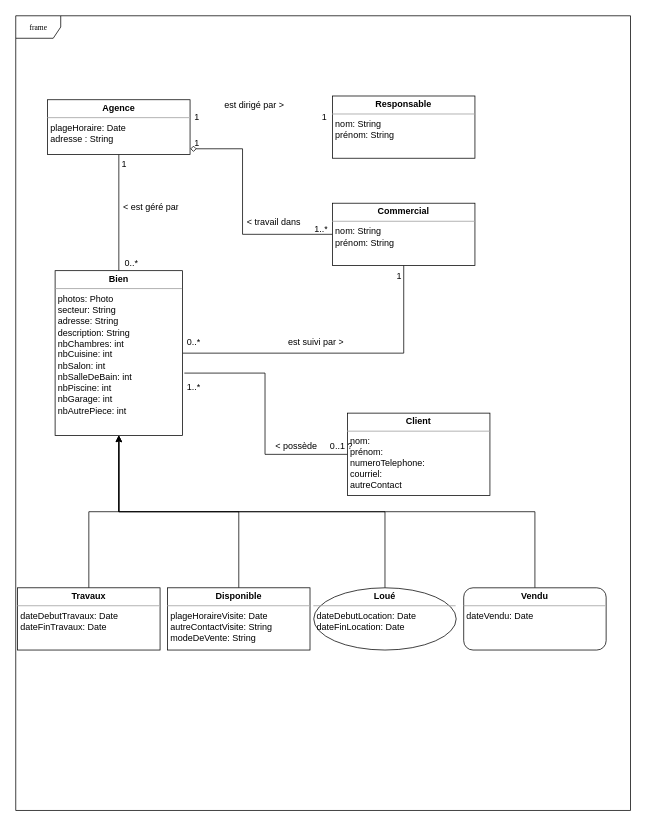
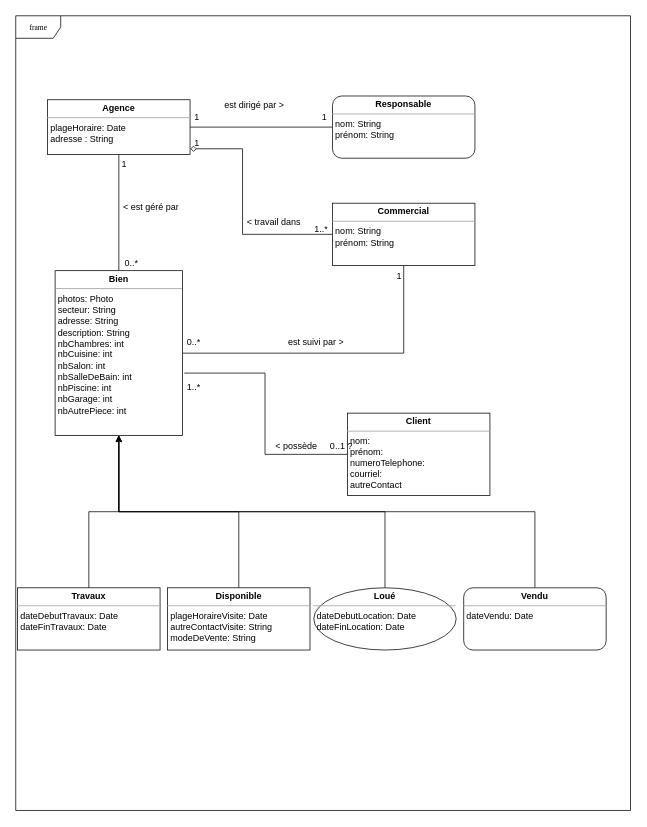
  <mxCell id="0" />
  <mxCell id="1" parent="0" />
  <mxCell id="2" value="frame" style="shape=umlFrame;whiteSpace=wrap;html=1;rounded=0;shadow=0;comic=0;labelBackgroundColor=none;strokeWidth=1;fontFamily=Verdana;fontSize=10;align=center;" parent="1" vertex="1"><mxGeometry x="20.5" y="20" width="820" height="1060" as="geometry" /></mxCell>
+ <mxCell id="3" value="" style="edgeStyle=orthogonalEdgeStyle;rounded=0;orthogonalLoop=1;jettySize=auto;html=1;endArrow=none;endFill=0;" parent="1" source="5" target="9" edge="1"><mxGeometry relative="1" as="geometry"><mxPoint x="368" y="168.5" as="targetPoint" /></mxGeometry></mxCell>
  <mxCell id="4" style="edgeStyle=orthogonalEdgeStyle;rounded=0;orthogonalLoop=1;jettySize=auto;html=1;exitX=0.5;exitY=1;exitDx=0;exitDy=0;entryX=0.5;entryY=0;entryDx=0;entryDy=0;endArrow=none;endFill=0;" parent="1" source="5" target="10" edge="1"><mxGeometry relative="1" as="geometry" /></mxCell>
  <mxCell id="5" value="&lt;p style=&quot;margin:0px;margin-top:4px;text-align:center;&quot;&gt;&lt;b&gt;Agence&lt;/b&gt;&lt;/p&gt;&lt;hr size=&quot;1&quot;&gt;&lt;p style=&quot;margin:0px;margin-left:4px;&quot;&gt;plageHoraire: Date&lt;/p&gt;&lt;p style=&quot;margin:0px;margin-left:4px;&quot;&gt;adresse : String&lt;br&gt;&lt;/p&gt;&lt;p style=&quot;margin:0px;margin-left:4px;&quot;&gt;&lt;br&gt;&lt;/p&gt;" style="verticalAlign=top;align=left;overflow=fill;fontSize=12;fontFamily=Helvetica;html=1;rounded=0;shadow=0;comic=0;labelBackgroundColor=none;strokeWidth=1" parent="1" vertex="1"><mxGeometry x="63" y="132" width="190" height="73" as="geometry" /></mxCell>
  <mxCell id="6" style="edgeStyle=orthogonalEdgeStyle;rounded=0;orthogonalLoop=1;jettySize=auto;html=1;exitX=0.5;exitY=1;exitDx=0;exitDy=0;entryX=1;entryY=0.5;entryDx=0;entryDy=0;endArrow=none;endFill=0;" parent="1" source="8" target="10" edge="1"><mxGeometry relative="1" as="geometry" /></mxCell>
  <mxCell id="7" style="edgeStyle=orthogonalEdgeStyle;rounded=0;orthogonalLoop=1;jettySize=auto;html=1;exitX=0;exitY=0.5;exitDx=0;exitDy=0;entryX=1.002;entryY=0.896;entryDx=0;entryDy=0;endArrow=diamond;endFill=0;entryPerimeter=0;" parent="1" source="8" target="5" edge="1"><mxGeometry relative="1" as="geometry"><Array as="points"><mxPoint x="323" y="312" /><mxPoint x="323" y="197" /></Array></mxGeometry></mxCell>
  <mxCell id="8" value="&lt;p style=&quot;margin:0px;margin-top:4px;text-align:center;&quot;&gt;&lt;b&gt;Commercial&lt;/b&gt;&lt;/p&gt;&lt;hr size=&quot;1&quot;&gt;&lt;p style=&quot;margin:0px;margin-left:4px;&quot;&gt;nom: String&lt;br&gt;&lt;/p&gt;&lt;p style=&quot;margin:0px;margin-left:4px;&quot;&gt;prénom: String&lt;/p&gt;&lt;p style=&quot;margin:0px;margin-left:4px;&quot;&gt;&lt;br&gt;&lt;/p&gt;&lt;p style=&quot;margin:0px;margin-left:4px;&quot;&gt;&lt;br&gt;&lt;/p&gt;" style="verticalAlign=top;align=left;overflow=fill;fontSize=12;fontFamily=Helvetica;html=1;rounded=0;shadow=0;comic=0;labelBackgroundColor=none;strokeWidth=1;direction=east;" parent="1" vertex="1"><mxGeometry x="443" y="270" width="190" height="83" as="geometry" /></mxCell>
- <mxCell id="9" value="&lt;p style=&quot;margin:0px;margin-top:4px;text-align:center;&quot;&gt;&lt;b&gt;Responsable&lt;/b&gt;&lt;/p&gt;&lt;hr size=&quot;1&quot;&gt;&lt;p style=&quot;margin:0px;margin-left:4px;&quot;&gt;nom: String&lt;br&gt;&lt;/p&gt;&lt;p style=&quot;margin:0px;margin-left:4px;&quot;&gt;prénom: String&lt;/p&gt;&lt;p style=&quot;margin:0px;margin-left:4px;&quot;&gt;&lt;br&gt;&lt;/p&gt;&lt;p style=&quot;margin:0px;margin-left:4px;&quot;&gt;&lt;br&gt;&lt;/p&gt;" style="verticalAlign=top;align=left;overflow=fill;fontSize=12;fontFamily=Helvetica;html=1;rounded=0;shadow=0;comic=0;labelBackgroundColor=none;strokeWidth=1" parent="1" vertex="1"><mxGeometry x="443" y="127" width="190" height="83" as="geometry" /></mxCell>
+ <mxCell id="9" value="&lt;p style=&quot;margin:0px;margin-top:4px;text-align:center;&quot;&gt;&lt;b&gt;Responsable&lt;/b&gt;&lt;/p&gt;&lt;hr size=&quot;1&quot;&gt;&lt;p style=&quot;margin:0px;margin-left:4px;&quot;&gt;nom: String&lt;br&gt;&lt;/p&gt;&lt;p style=&quot;margin:0px;margin-left:4px;&quot;&gt;prénom: String&lt;/p&gt;&lt;p style=&quot;margin:0px;margin-left:4px;&quot;&gt;&lt;br&gt;&lt;/p&gt;&lt;p style=&quot;margin:0px;margin-left:4px;&quot;&gt;&lt;br&gt;&lt;/p&gt;" style="verticalAlign=top;align=left;overflow=fill;fontSize=12;fontFamily=Helvetica;html=1;shadow=0;comic=0;labelBackgroundColor=none;strokeWidth=1;rounded=1;" parent="1" vertex="1"><mxGeometry x="443" y="127" width="190" height="83" as="geometry" /></mxCell>
  <mxCell id="10" value="&lt;p style=&quot;margin:0px;margin-top:4px;text-align:center;&quot;&gt;&lt;b&gt;Bien&lt;/b&gt;&lt;/p&gt;&lt;hr size=&quot;1&quot;&gt;&lt;p style=&quot;margin:0px;margin-left:4px;&quot;&gt;&lt;span style=&quot;background-color: initial;&quot;&gt;photos: Photo&lt;/span&gt;&lt;/p&gt;&lt;p style=&quot;margin:0px;margin-left:4px;&quot;&gt;&lt;span style=&quot;line-height: 116%;&quot;&gt;&lt;font style=&quot;font-size: 12px;&quot;&gt;secteur: String&lt;br&gt;adresse: String&lt;/font&gt;&lt;/span&gt;&lt;/p&gt;&lt;p style=&quot;margin:0px;margin-left:4px;&quot;&gt;&lt;span style=&quot;line-height: 116%;&quot;&gt;&lt;font style=&quot;font-size: 12px;&quot;&gt;description: String&lt;/font&gt;&lt;/span&gt;&lt;/p&gt;&lt;p style=&quot;margin:0px;margin-left:4px;&quot;&gt;&lt;span style=&quot;line-height: 116%;&quot;&gt;&lt;font style=&quot;font-size: 12px;&quot;&gt;nbChambres: int&lt;/font&gt;&lt;/span&gt;&lt;/p&gt;&lt;p style=&quot;margin:0px;margin-left:4px;&quot;&gt;&lt;span style=&quot;line-height: 116%;&quot;&gt;&lt;font style=&quot;font-size: 12px;&quot;&gt;nbCuisine: int&lt;/font&gt;&lt;/span&gt;&lt;/p&gt;&lt;p style=&quot;margin:0px;margin-left:4px;&quot;&gt;&lt;span style=&quot;line-height: 116%;&quot;&gt;&lt;font style=&quot;font-size: 12px;&quot;&gt;nbSalon: int&amp;nbsp;&lt;/font&gt;&lt;/span&gt;&lt;/p&gt;&lt;p style=&quot;margin:0px;margin-left:4px;&quot;&gt;&lt;font style=&quot;font-size: 12px;&quot;&gt;&lt;span style=&quot;line-height: 116%;&quot;&gt;nbSalleDeBain: int&amp;nbsp;&lt;/span&gt;&lt;/font&gt;&lt;/p&gt;&lt;p style=&quot;margin:0px;margin-left:4px;&quot;&gt;&lt;span style=&quot;background-color: initial;&quot;&gt;nbPiscine: int&lt;/span&gt;&lt;br&gt;&lt;/p&gt;&lt;p style=&quot;margin:0px;margin-left:4px;&quot;&gt;&lt;font style=&quot;font-size: 12px;&quot;&gt;&lt;span style=&quot;line-height: 116%;&quot;&gt;nbGarage: int&lt;/span&gt;&lt;/font&gt;&lt;/p&gt;&lt;p style=&quot;margin:0px;margin-left:4px;&quot;&gt;&lt;font style=&quot;font-size: 12px;&quot;&gt;&lt;span style=&quot;line-height: 116%;&quot;&gt;&lt;/span&gt;&lt;/font&gt;&lt;/p&gt;&lt;p style=&quot;margin: 0px 0px 0px 4px;&quot;&gt;&lt;span style=&quot;line-height: 13.92px;&quot;&gt;nbAutrePiece: int&lt;/span&gt;&lt;/p&gt;&lt;div&gt;&lt;span style=&quot;line-height: 13.92px;&quot;&gt;&lt;br&gt;&lt;/span&gt;&lt;/div&gt;" style="verticalAlign=top;align=left;overflow=fill;fontSize=12;fontFamily=Helvetica;html=1;rounded=0;shadow=0;comic=0;labelBackgroundColor=none;strokeWidth=1" parent="1" vertex="1"><mxGeometry x="73" y="360" width="170" height="220" as="geometry" /></mxCell>
  <mxCell id="11" style="edgeStyle=orthogonalEdgeStyle;rounded=0;orthogonalLoop=1;jettySize=auto;html=1;exitX=0;exitY=0.5;exitDx=0;exitDy=0;entryX=1.014;entryY=0.621;entryDx=0;entryDy=0;entryPerimeter=0;endArrow=none;endFill=0;" parent="1" source="12" target="10" edge="1"><mxGeometry relative="1" as="geometry"><Array as="points" /></mxGeometry></mxCell>
  <mxCell id="12" value="&lt;p style=&quot;margin:0px;margin-top:4px;text-align:center;&quot;&gt;&lt;b&gt;Client&lt;/b&gt;&lt;/p&gt;&lt;hr size=&quot;1&quot;&gt;&lt;p style=&quot;margin:0px;margin-left:4px;&quot;&gt;nom:&lt;/p&gt;&lt;p style=&quot;margin:0px;margin-left:4px;&quot;&gt;prénom:&lt;/p&gt;&lt;p style=&quot;margin:0px;margin-left:4px;&quot;&gt;numeroTelephone:&lt;/p&gt;&lt;p style=&quot;margin:0px;margin-left:4px;&quot;&gt;courriel:&lt;/p&gt;&lt;p style=&quot;margin:0px;margin-left:4px;&quot;&gt;autreContact&lt;/p&gt;&lt;p style=&quot;margin:0px;margin-left:4px;&quot;&gt;&lt;br&gt;&lt;/p&gt;&lt;p style=&quot;margin:0px;margin-left:4px;&quot;&gt;&lt;br&gt;&lt;/p&gt;" style="verticalAlign=top;align=left;overflow=fill;fontSize=12;fontFamily=Helvetica;html=1;rounded=0;shadow=0;comic=0;labelBackgroundColor=none;strokeWidth=1" parent="1" vertex="1"><mxGeometry x="463" y="550" width="190" height="110" as="geometry" /></mxCell>
  <mxCell id="13" style="edgeStyle=orthogonalEdgeStyle;rounded=0;orthogonalLoop=1;jettySize=auto;html=1;exitX=0.5;exitY=0;exitDx=0;exitDy=0;entryX=0.5;entryY=1;entryDx=0;entryDy=0;" parent="1" source="14" target="10" edge="1"><mxGeometry relative="1" as="geometry" /></mxCell>
  <mxCell id="14" value="&lt;p style=&quot;margin:0px;margin-top:4px;text-align:center;&quot;&gt;&lt;b&gt;Disponible&lt;/b&gt;&lt;br&gt;&lt;/p&gt;&lt;hr size=&quot;1&quot;&gt;&lt;p style=&quot;margin:0px;margin-left:4px;&quot;&gt;&lt;span style=&quot;background-color: initial;&quot;&gt;plageHoraireVisite: Date&lt;/span&gt;&lt;br&gt;&lt;/p&gt;&lt;p style=&quot;margin:0px;margin-left:4px;&quot;&gt;&lt;span style=&quot;background-color: initial;&quot;&gt;autreContactVisite: String&lt;/span&gt;&lt;/p&gt;&lt;p style=&quot;margin:0px;margin-left:4px;&quot;&gt;&lt;span style=&quot;background-color: initial;&quot;&gt;modeDeVente: String&lt;/span&gt;&lt;/p&gt;&lt;p style=&quot;margin:0px;margin-left:4px;&quot;&gt;&lt;br&gt;&lt;/p&gt;&lt;p style=&quot;margin:0px;margin-left:4px;&quot;&gt;&lt;br&gt;&lt;/p&gt;" style="verticalAlign=top;align=left;overflow=fill;fontSize=12;fontFamily=Helvetica;html=1;rounded=0;shadow=0;comic=0;labelBackgroundColor=none;strokeWidth=1" parent="1" vertex="1"><mxGeometry x="223" y="783" width="190" height="83" as="geometry" /></mxCell>
  <mxCell id="15" style="edgeStyle=orthogonalEdgeStyle;rounded=0;orthogonalLoop=1;jettySize=auto;html=1;exitX=0.5;exitY=0;exitDx=0;exitDy=0;" parent="1" source="16" target="10" edge="1"><mxGeometry relative="1" as="geometry" /></mxCell>
  <mxCell id="16" value="&lt;p style=&quot;margin:0px;margin-top:4px;text-align:center;&quot;&gt;&lt;b&gt;Travaux&lt;/b&gt;&lt;br&gt;&lt;/p&gt;&lt;hr size=&quot;1&quot;&gt;&lt;p style=&quot;margin:0px;margin-left:4px;&quot;&gt;dateDebutTravaux: Date&lt;/p&gt;&lt;p style=&quot;margin:0px;margin-left:4px;&quot;&gt;dateFinTravaux: Date&amp;nbsp;&lt;/p&gt;&lt;p style=&quot;margin:0px;margin-left:4px;&quot;&gt;&lt;br&gt;&lt;/p&gt;" style="verticalAlign=top;align=left;overflow=fill;fontSize=12;fontFamily=Helvetica;html=1;rounded=0;shadow=0;comic=0;labelBackgroundColor=none;strokeWidth=1" parent="1" vertex="1"><mxGeometry x="23" y="783" width="190" height="83" as="geometry" /></mxCell>
  <mxCell id="17" value="est suivi par &amp;gt;" style="text;strokeColor=none;fillColor=none;align=left;verticalAlign=middle;spacingLeft=4;spacingRight=4;overflow=hidden;points=[[0,0.5],[1,0.5]];portConstraint=eastwest;rotatable=0;whiteSpace=wrap;html=1;" parent="1" vertex="1"><mxGeometry x="378" y="440" width="95" height="30" as="geometry" /></mxCell>
  <mxCell id="18" value="&amp;lt; possède" style="text;strokeColor=none;fillColor=none;align=left;verticalAlign=middle;spacingLeft=4;spacingRight=4;overflow=hidden;points=[[0,0.5],[1,0.5]];portConstraint=eastwest;rotatable=0;whiteSpace=wrap;html=1;" parent="1" vertex="1"><mxGeometry x="361" y="580" width="80" height="30" as="geometry" /></mxCell>
  <mxCell id="19" style="edgeStyle=orthogonalEdgeStyle;rounded=0;orthogonalLoop=1;jettySize=auto;html=1;exitX=0.5;exitY=0;exitDx=0;exitDy=0;" parent="1" source="20" target="10" edge="1"><mxGeometry relative="1" as="geometry" /></mxCell>
  <mxCell id="20" value="&lt;p style=&quot;margin:0px;margin-top:4px;text-align:center;&quot;&gt;&lt;b&gt;Vendu&lt;/b&gt;&lt;br&gt;&lt;/p&gt;&lt;hr size=&quot;1&quot;&gt;&lt;p style=&quot;margin: 0px 0px 0px 4px;&quot;&gt;dateVendu: Date&lt;/p&gt;&lt;div&gt;&lt;br&gt;&lt;/div&gt;&lt;p style=&quot;margin:0px;margin-left:4px;&quot;&gt;&lt;br&gt;&lt;/p&gt;&lt;p style=&quot;margin:0px;margin-left:4px;&quot;&gt;&lt;br&gt;&lt;/p&gt;" style="verticalAlign=top;align=left;overflow=fill;fontSize=12;fontFamily=Helvetica;html=1;shadow=0;comic=0;labelBackgroundColor=none;strokeWidth=1;rounded=1;" parent="1" vertex="1"><mxGeometry x="618" y="783" width="190" height="83" as="geometry" /></mxCell>
  <mxCell id="21" style="edgeStyle=orthogonalEdgeStyle;rounded=0;orthogonalLoop=1;jettySize=auto;html=1;exitX=0.5;exitY=0;exitDx=0;exitDy=0;" parent="1" source="22" target="10" edge="1"><mxGeometry relative="1" as="geometry" /></mxCell>
  <mxCell id="22" value="&lt;p style=&quot;margin:0px;margin-top:4px;text-align:center;&quot;&gt;&lt;b&gt;Loué&lt;/b&gt;&lt;/p&gt;&lt;hr size=&quot;1&quot;&gt;&lt;p style=&quot;margin:0px;margin-left:4px;&quot;&gt;dateDebutLocation: Date&lt;/p&gt;&lt;p style=&quot;margin:0px;margin-left:4px;&quot;&gt;dateFinLocation: Date&lt;/p&gt;&lt;p style=&quot;margin:0px;margin-left:4px;&quot;&gt;&lt;br&gt;&lt;/p&gt;&lt;p style=&quot;margin:0px;margin-left:4px;&quot;&gt;&lt;br&gt;&lt;/p&gt;" style="ellipse;verticalAlign=top;align=left;overflow=fill;fontSize=12;fontFamily=Helvetica;html=1;shadow=0;comic=0;labelBackgroundColor=none;strokeWidth=1;" parent="1" vertex="1"><mxGeometry x="418" y="783" width="190" height="83" as="geometry" /></mxCell>
  <mxCell id="23" value="1" style="text;strokeColor=none;fillColor=none;align=left;verticalAlign=middle;spacingLeft=4;spacingRight=4;overflow=hidden;points=[[0,0.5],[1,0.5]];portConstraint=eastwest;rotatable=0;whiteSpace=wrap;html=1;" parent="1" vertex="1"><mxGeometry x="423" y="140" width="20" height="30" as="geometry" /></mxCell>
  <mxCell id="24" value="1" style="text;strokeColor=none;fillColor=none;align=left;verticalAlign=middle;spacingLeft=4;spacingRight=4;overflow=hidden;points=[[0,0.5],[1,0.5]];portConstraint=eastwest;rotatable=0;whiteSpace=wrap;html=1;" parent="1" vertex="1"><mxGeometry x="253" y="140" width="20" height="30" as="geometry" /></mxCell>
  <mxCell id="25" value="est dirigé par &amp;gt;" style="text;strokeColor=none;fillColor=none;align=left;verticalAlign=middle;spacingLeft=4;spacingRight=4;overflow=hidden;points=[[0,0.5],[1,0.5]];portConstraint=eastwest;rotatable=0;whiteSpace=wrap;html=1;" parent="1" vertex="1"><mxGeometry x="293" y="125" width="110" height="30" as="geometry" /></mxCell>
  <mxCell id="26" value="1..*" style="text;strokeColor=none;fillColor=none;align=left;verticalAlign=middle;spacingLeft=4;spacingRight=4;overflow=hidden;points=[[0,0.5],[1,0.5]];portConstraint=eastwest;rotatable=0;whiteSpace=wrap;html=1;" parent="1" vertex="1"><mxGeometry x="413" y="290" width="35" height="30" as="geometry" /></mxCell>
  <mxCell id="27" value="1" style="text;strokeColor=none;fillColor=none;align=left;verticalAlign=middle;spacingLeft=4;spacingRight=4;overflow=hidden;points=[[0,0.5],[1,0.5]];portConstraint=eastwest;rotatable=0;whiteSpace=wrap;html=1;" parent="1" vertex="1"><mxGeometry x="253" y="175" width="35" height="30" as="geometry" /></mxCell>
  <mxCell id="28" value="1" style="text;strokeColor=none;fillColor=none;align=left;verticalAlign=middle;spacingLeft=4;spacingRight=4;overflow=hidden;points=[[0,0.5],[1,0.5]];portConstraint=eastwest;rotatable=0;whiteSpace=wrap;html=1;" parent="1" vertex="1"><mxGeometry x="156" y="203" width="20" height="30" as="geometry" /></mxCell>
  <mxCell id="29" value="0..*" style="text;strokeColor=none;fillColor=none;align=left;verticalAlign=middle;spacingLeft=4;spacingRight=4;overflow=hidden;points=[[0,0.5],[1,0.5]];portConstraint=eastwest;rotatable=0;whiteSpace=wrap;html=1;" parent="1" vertex="1"><mxGeometry x="160" y="335" width="35" height="30" as="geometry" /></mxCell>
  <mxCell id="30" value="1" style="text;strokeColor=none;fillColor=none;align=left;verticalAlign=middle;spacingLeft=4;spacingRight=4;overflow=hidden;points=[[0,0.5],[1,0.5]];portConstraint=eastwest;rotatable=0;whiteSpace=wrap;html=1;" parent="1" vertex="1"><mxGeometry x="523" y="353" width="20" height="30" as="geometry" /></mxCell>
  <mxCell id="31" value="0..*" style="text;strokeColor=none;fillColor=none;align=left;verticalAlign=middle;spacingLeft=4;spacingRight=4;overflow=hidden;points=[[0,0.5],[1,0.5]];portConstraint=eastwest;rotatable=0;whiteSpace=wrap;html=1;" parent="1" vertex="1"><mxGeometry x="243" y="440" width="35" height="30" as="geometry" /></mxCell>
  <mxCell id="32" value="&amp;lt; travail dans" style="text;strokeColor=none;fillColor=none;align=left;verticalAlign=middle;spacingLeft=4;spacingRight=4;overflow=hidden;points=[[0,0.5],[1,0.5]];portConstraint=eastwest;rotatable=0;whiteSpace=wrap;html=1;" vertex="1" parent="1"><mxGeometry x="323" y="280" width="110" height="30" as="geometry" /></mxCell>
  <mxCell id="33" value="0..1 ?" style="text;strokeColor=none;fillColor=none;align=left;verticalAlign=middle;spacingLeft=4;spacingRight=4;overflow=hidden;points=[[0,0.5],[1,0.5]];portConstraint=eastwest;rotatable=0;whiteSpace=wrap;html=1;" vertex="1" parent="1"><mxGeometry x="434" y="580" width="49" height="30" as="geometry" /></mxCell>
  <mxCell id="34" value="1..*" style="text;strokeColor=none;fillColor=none;align=left;verticalAlign=middle;spacingLeft=4;spacingRight=4;overflow=hidden;points=[[0,0.5],[1,0.5]];portConstraint=eastwest;rotatable=0;whiteSpace=wrap;html=1;" vertex="1" parent="1"><mxGeometry x="243" y="500" width="40" height="30" as="geometry" /></mxCell>
  <mxCell id="35" value="&amp;lt; est géré par" style="text;strokeColor=none;fillColor=none;align=left;verticalAlign=middle;spacingLeft=4;spacingRight=4;overflow=hidden;points=[[0,0.5],[1,0.5]];portConstraint=eastwest;rotatable=0;whiteSpace=wrap;html=1;direction=north;" vertex="1" parent="1"><mxGeometry x="157.5" y="260" width="95.5" height="31.5" as="geometry" /></mxCell>
